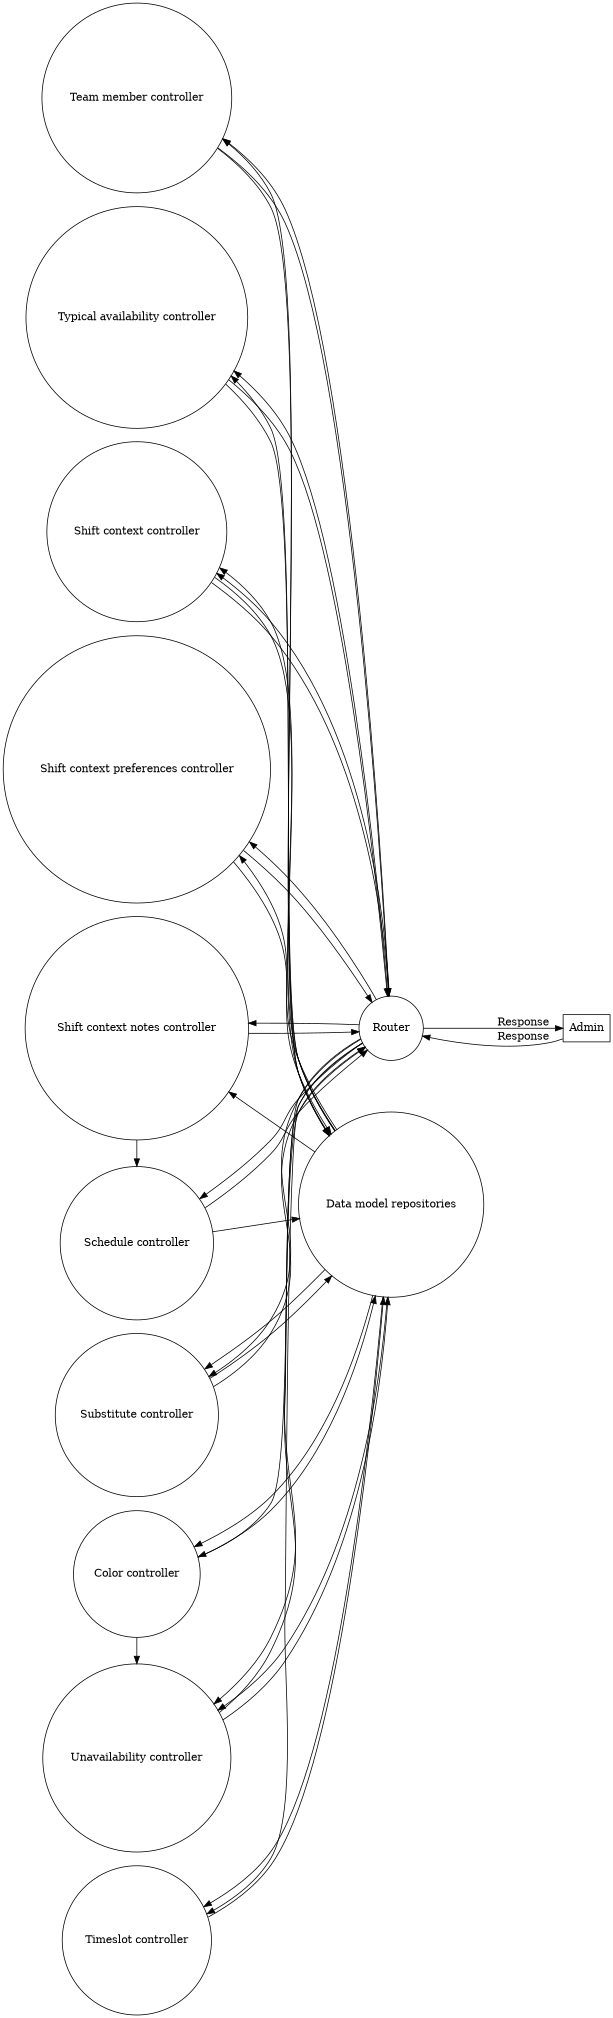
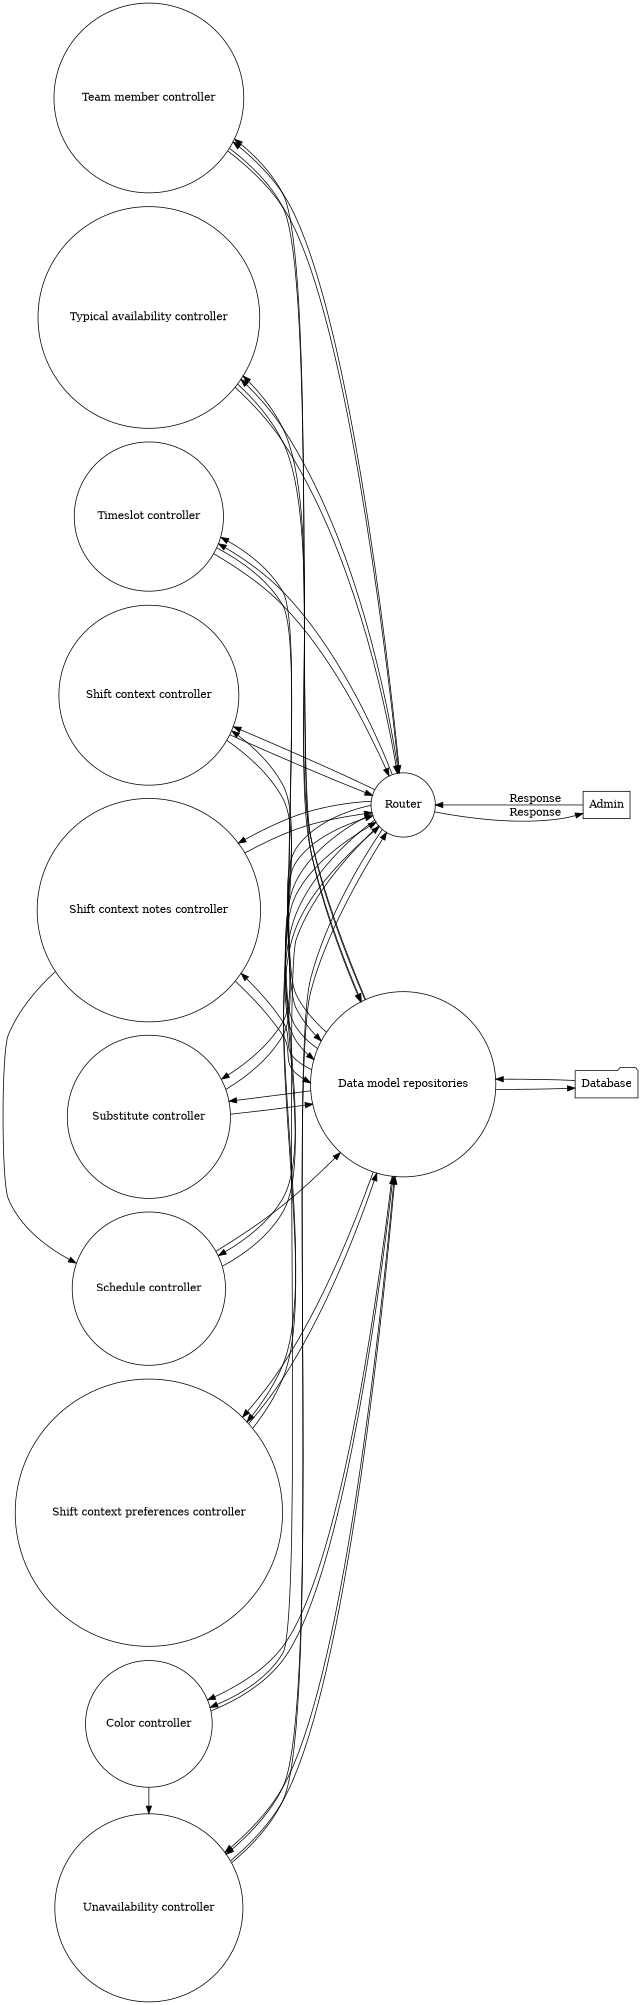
  digraph {
    rankdir=LR
    node [shape=circle]
    "Team member controller"
    "Typical availability controller"
    "Unavailability controller"
    "Shift context controller"
    "Shift context preferences controller"
    "Color controller"
    "Shift context notes controller"
    "Timeslot controller"
    "Substitute controller"
    "Schedule controller"
    Router
    "Data model repositories"
    Admin [shape=box]
+   Database [shape=folder]
    subgraph sub_1 {
      rank=same
      "Team member controller"
      "Typical availability controller"
      "Unavailability controller"
      "Shift context controller"
      "Shift context preferences controller"
      "Color controller"
      "Shift context notes controller"
      "Timeslot controller"
      "Substitute controller"
      "Schedule controller"
    }
    "Team member controller" -> Router
    "Team member controller" -> "Data model repositories"
    "Typical availability controller" -> Router
    "Typical availability controller" -> "Data model repositories"
    "Unavailability controller" -> Router
    "Unavailability controller" -> "Data model repositories"
    "Shift context controller" -> Router
    "Shift context controller" -> "Data model repositories"
    "Shift context preferences controller" -> Router
    "Shift context preferences controller" -> "Data model repositories"
    "Color controller" -> "Unavailability controller"
    "Color controller" -> "Data model repositories"
    "Shift context notes controller" -> "Schedule controller"
    "Shift context notes controller" -> Router
+   "Shift context notes controller" -> "Data model repositories"
+   "Timeslot controller" -> Router
    "Timeslot controller" -> "Data model repositories"
    "Substitute controller" -> Router
    "Substitute controller" -> "Data model repositories"
    "Schedule controller" -> Router
    "Schedule controller" -> "Data model repositories"
    Router -> "Team member controller"
    Router -> "Typical availability controller"
    Router -> "Unavailability controller"
    Router -> "Shift context controller"
    Router -> "Shift context preferences controller"
    Router -> "Color controller"
    Router -> "Shift context notes controller"
    Router -> "Timeslot controller"
    Router -> "Substitute controller"
    Router -> "Schedule controller"
    Router -> Admin [label=Response]
    "Data model repositories" -> "Team member controller"
    "Data model repositories" -> "Typical availability controller"
    "Data model repositories" -> "Unavailability controller"
    "Data model repositories" -> "Shift context controller"
    "Data model repositories" -> "Shift context preferences controller"
    "Data model repositories" -> "Color controller"
    "Data model repositories" -> "Shift context notes controller"
    "Data model repositories" -> "Timeslot controller"
    "Data model repositories" -> "Substitute controller"
+   "Data model repositories" -> Database
    Admin -> Router [label=Response]
+   Database -> "Data model repositories"
  }
